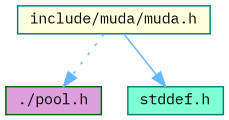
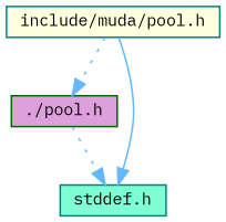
  digraph {
    fontname="IBM Plex Mono"
    node [color=teal fontname="IBM Plex Mono" fontsize=10 shape=box style=filled]
    edge [color=steelblue1 fontname="IBM Plex Mono" fontsize=10 labelfontname=Helvetica labelfontsize=10 style=dotted]
-   n1 [fillcolor=lightyellow fontcolor=black height=0.2 label="include/muda/muda.h" width=0.4]
+   n1 [fillcolor=lightyellow fontcolor=black height=0.2 label="include/muda/pool.h" width=0.4]
    n2 [color=darkgreen fillcolor=plum height=0.2 label="./pool.h" width=0.4]
    n3 [fillcolor=aquamarine height=0.2 label="stddef.h" width=0.4]
    n1 -> n2
    n1 -> n3 [style=solid]
+   n2 -> n3
  }
